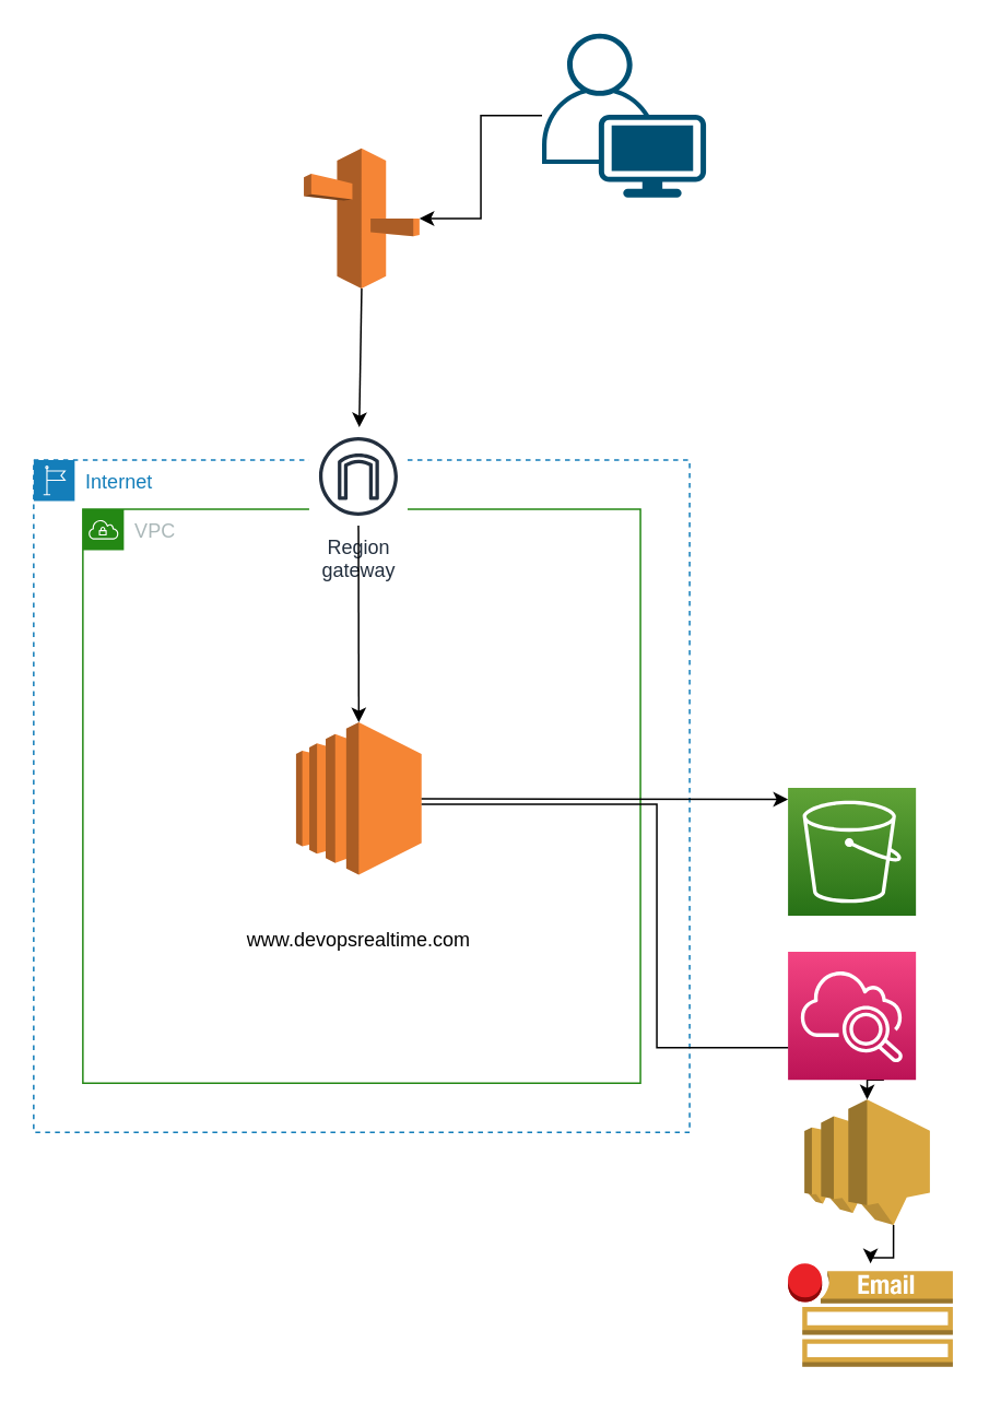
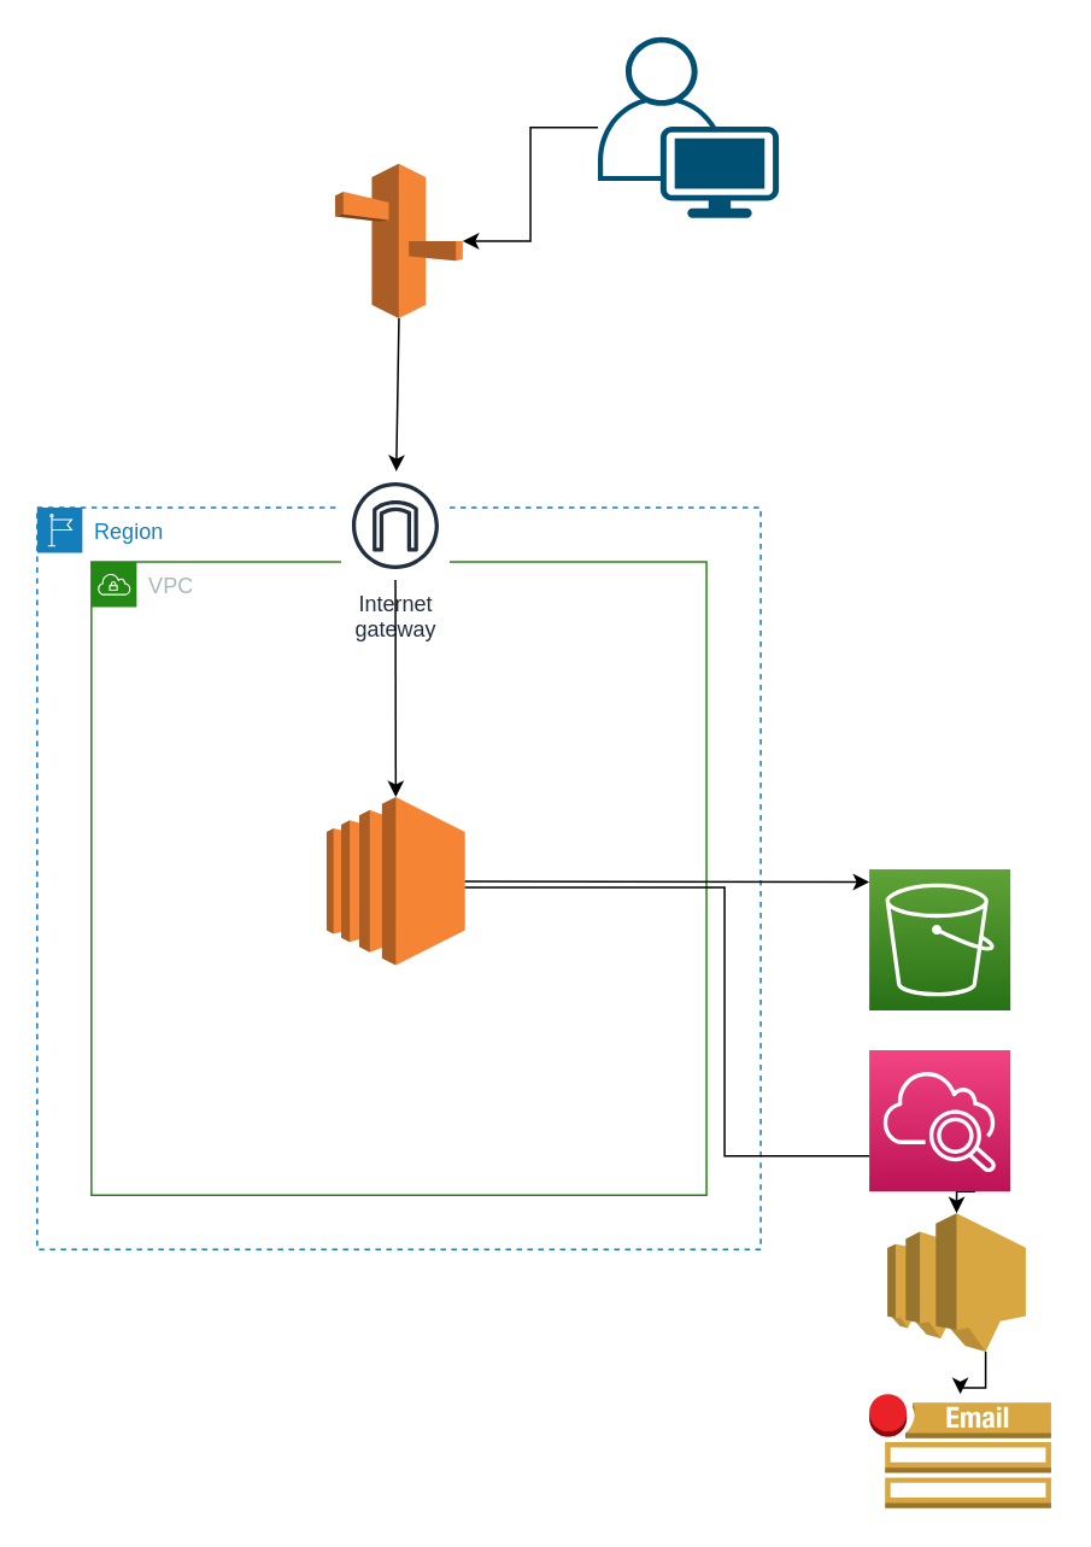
  <mxCell id="0" />
  <mxCell id="1" parent="0" />
- <mxCell id="2" value="Internet" style="points=[[0,0],[0.25,0],[0.5,0],[0.75,0],[1,0],[1,0.25],[1,0.5],[1,0.75],[1,1],[0.75,1],[0.5,1],[0.25,1],[0,1],[0,0.75],[0,0.5],[0,0.25]];outlineConnect=0;gradientColor=none;html=1;whiteSpace=wrap;fontSize=12;fontStyle=0;container=1;pointerEvents=0;collapsible=0;recursiveResize=0;shape=mxgraph.aws4.group;grIcon=mxgraph.aws4.group_region;strokeColor=#147EBA;fillColor=none;verticalAlign=top;align=left;spacingLeft=30;fontColor=#147EBA;dashed=1;" vertex="1" parent="1"><mxGeometry x="20" y="280" width="400" height="410" as="geometry" /></mxCell>
+ <mxCell id="2" value="Region" style="points=[[0,0],[0.25,0],[0.5,0],[0.75,0],[1,0],[1,0.25],[1,0.5],[1,0.75],[1,1],[0.75,1],[0.5,1],[0.25,1],[0,1],[0,0.75],[0,0.5],[0,0.25]];outlineConnect=0;gradientColor=none;html=1;whiteSpace=wrap;fontSize=12;fontStyle=0;container=1;pointerEvents=0;collapsible=0;recursiveResize=0;shape=mxgraph.aws4.group;grIcon=mxgraph.aws4.group_region;strokeColor=#147EBA;fillColor=none;verticalAlign=top;align=left;spacingLeft=30;fontColor=#147EBA;dashed=1;" vertex="1" parent="1"><mxGeometry x="20" y="280" width="400" height="410" as="geometry" /></mxCell>
  <mxCell id="3" value="VPC" style="points=[[0,0],[0.25,0],[0.5,0],[0.75,0],[1,0],[1,0.25],[1,0.5],[1,0.75],[1,1],[0.75,1],[0.5,1],[0.25,1],[0,1],[0,0.75],[0,0.5],[0,0.25]];outlineConnect=0;gradientColor=none;html=1;whiteSpace=wrap;fontSize=12;fontStyle=0;container=1;pointerEvents=0;collapsible=0;recursiveResize=0;shape=mxgraph.aws4.group;grIcon=mxgraph.aws4.group_vpc;strokeColor=#248814;fillColor=none;verticalAlign=top;align=left;spacingLeft=30;fontColor=#AAB7B8;dashed=0;" vertex="1" parent="1"><mxGeometry x="50" y="310" width="340" height="350" as="geometry" /></mxCell>
- <mxCell id="4" value="www.devopsrealtime.com&lt;br&gt;" style="text;html=1;align=center;verticalAlign=middle;resizable=0;points=[];autosize=1;strokeColor=none;fillColor=none;" vertex="1" parent="3"><mxGeometry x="88" y="248" width="160" height="30" as="geometry" /></mxCell>
  <mxCell id="5" value="" style="outlineConnect=0;dashed=0;verticalLabelPosition=bottom;verticalAlign=top;align=center;html=1;shape=mxgraph.aws3.ec2;fillColor=#F58534;gradientColor=none;" vertex="1" parent="1"><mxGeometry x="180" y="440" width="76.5" height="93" as="geometry" /></mxCell>
- <mxCell id="6" value="Region&#10;gateway" style="sketch=0;outlineConnect=0;fontColor=#232F3E;gradientColor=none;strokeColor=#232F3E;fillColor=#ffffff;dashed=0;verticalLabelPosition=bottom;verticalAlign=top;align=center;html=1;fontSize=12;fontStyle=0;aspect=fixed;shape=mxgraph.aws4.resourceIcon;resIcon=mxgraph.aws4.internet_gateway;" vertex="1" parent="1"><mxGeometry x="188" y="260" width="60" height="60" as="geometry" /></mxCell>
+ <mxCell id="6" value="Internet&#10;gateway" style="sketch=0;outlineConnect=0;fontColor=#232F3E;gradientColor=none;strokeColor=#232F3E;fillColor=#ffffff;dashed=0;verticalLabelPosition=bottom;verticalAlign=top;align=center;html=1;fontSize=12;fontStyle=0;aspect=fixed;shape=mxgraph.aws4.resourceIcon;resIcon=mxgraph.aws4.internet_gateway;" vertex="1" parent="1"><mxGeometry x="188" y="260" width="60" height="60" as="geometry" /></mxCell>
  <mxCell id="7" value="" style="outlineConnect=0;dashed=0;verticalLabelPosition=bottom;verticalAlign=top;align=center;html=1;shape=mxgraph.aws3.route_53;fillColor=#F58536;gradientColor=none;" vertex="1" parent="1"><mxGeometry x="184.75" y="90" width="70.5" height="85.5" as="geometry" /></mxCell>
  <mxCell id="8" value="" style="sketch=0;points=[[0,0,0],[0.25,0,0],[0.5,0,0],[0.75,0,0],[1,0,0],[0,1,0],[0.25,1,0],[0.5,1,0],[0.75,1,0],[1,1,0],[0,0.25,0],[0,0.5,0],[0,0.75,0],[1,0.25,0],[1,0.5,0],[1,0.75,0]];outlineConnect=0;fontColor=#232F3E;gradientColor=#60A337;gradientDirection=north;fillColor=#277116;strokeColor=#ffffff;dashed=0;verticalLabelPosition=bottom;verticalAlign=top;align=center;html=1;fontSize=12;fontStyle=0;aspect=fixed;shape=mxgraph.aws4.resourceIcon;resIcon=mxgraph.aws4.s3;" vertex="1" parent="1"><mxGeometry x="480" y="480" width="78" height="78" as="geometry" /></mxCell>
  <mxCell id="9" style="edgeStyle=orthogonalEdgeStyle;rounded=0;orthogonalLoop=1;jettySize=auto;html=1;exitX=0.75;exitY=1;exitDx=0;exitDy=0;exitPerimeter=0;entryX=0.5;entryY=0;entryDx=0;entryDy=0;entryPerimeter=0;" edge="1" parent="1" source="10" target="12"><mxGeometry relative="1" as="geometry" /></mxCell>
  <mxCell id="10" value="" style="sketch=0;points=[[0,0,0],[0.25,0,0],[0.5,0,0],[0.75,0,0],[1,0,0],[0,1,0],[0.25,1,0],[0.5,1,0],[0.75,1,0],[1,1,0],[0,0.25,0],[0,0.5,0],[0,0.75,0],[1,0.25,0],[1,0.5,0],[1,0.75,0]];points=[[0,0,0],[0.25,0,0],[0.5,0,0],[0.75,0,0],[1,0,0],[0,1,0],[0.25,1,0],[0.5,1,0],[0.75,1,0],[1,1,0],[0,0.25,0],[0,0.5,0],[0,0.75,0],[1,0.25,0],[1,0.5,0],[1,0.75,0]];outlineConnect=0;fontColor=#232F3E;gradientColor=#F34482;gradientDirection=north;fillColor=#BC1356;strokeColor=#ffffff;dashed=0;verticalLabelPosition=bottom;verticalAlign=top;align=center;html=1;fontSize=12;fontStyle=0;aspect=fixed;shape=mxgraph.aws4.resourceIcon;resIcon=mxgraph.aws4.cloudwatch_2;" vertex="1" parent="1"><mxGeometry x="480" y="580" width="78" height="78" as="geometry" /></mxCell>
  <mxCell id="11" style="edgeStyle=orthogonalEdgeStyle;rounded=0;orthogonalLoop=1;jettySize=auto;html=1;exitX=0.71;exitY=1;exitDx=0;exitDy=0;exitPerimeter=0;" edge="1" parent="1" source="12" target="13"><mxGeometry relative="1" as="geometry" /></mxCell>
  <mxCell id="12" value="" style="outlineConnect=0;dashed=0;verticalLabelPosition=bottom;verticalAlign=top;align=center;html=1;shape=mxgraph.aws3.sns;fillColor=#D9A741;gradientColor=none;" vertex="1" parent="1"><mxGeometry x="490" y="670" width="76.5" height="76.5" as="geometry" /></mxCell>
  <mxCell id="13" value="" style="outlineConnect=0;dashed=0;verticalLabelPosition=bottom;verticalAlign=top;align=center;html=1;shape=mxgraph.aws3.email_notification;fillColor=#D9A741;gradientColor=none;" vertex="1" parent="1"><mxGeometry x="480" y="770" width="100.5" height="63" as="geometry" /></mxCell>
  <mxCell id="14" value="" style="endArrow=classic;html=1;rounded=0;exitX=0.5;exitY=1;exitDx=0;exitDy=0;exitPerimeter=0;" edge="1" parent="1" source="7" target="6"><mxGeometry width="50" height="50" relative="1" as="geometry"><mxPoint x="190" y="410" as="sourcePoint" /><mxPoint x="270" y="220" as="targetPoint" /></mxGeometry></mxCell>
  <mxCell id="15" value="" style="endArrow=classic;html=1;rounded=0;entryX=0.5;entryY=0;entryDx=0;entryDy=0;entryPerimeter=0;" edge="1" parent="1" source="6" target="5"><mxGeometry width="50" height="50" relative="1" as="geometry"><mxPoint x="190" y="410" as="sourcePoint" /><mxPoint x="240" y="360" as="targetPoint" /></mxGeometry></mxCell>
  <mxCell id="16" value="" style="endArrow=classic;html=1;rounded=0;" edge="1" parent="1" source="5"><mxGeometry width="50" height="50" relative="1" as="geometry"><mxPoint x="190" y="410" as="sourcePoint" /><mxPoint x="480" y="487" as="targetPoint" /></mxGeometry></mxCell>
  <mxCell id="17" value="" style="endArrow=none;html=1;rounded=0;edgeStyle=orthogonalEdgeStyle;entryX=0;entryY=0.75;entryDx=0;entryDy=0;entryPerimeter=0;" edge="1" parent="1" source="5" target="10"><mxGeometry width="50" height="50" relative="1" as="geometry"><mxPoint x="320" y="490" as="sourcePoint" /><mxPoint x="240" y="360" as="targetPoint" /><Array as="points"><mxPoint x="400" y="490" /><mxPoint x="400" y="639" /></Array></mxGeometry></mxCell>
  <mxCell id="18" value="" style="edgeStyle=orthogonalEdgeStyle;rounded=0;orthogonalLoop=1;jettySize=auto;html=1;" edge="1" parent="1" source="19" target="7"><mxGeometry relative="1" as="geometry" /></mxCell>
  <mxCell id="19" value="" style="points=[[0.35,0,0],[0.98,0.51,0],[1,0.71,0],[0.67,1,0],[0,0.795,0],[0,0.65,0]];verticalLabelPosition=bottom;sketch=0;html=1;verticalAlign=top;aspect=fixed;align=center;pointerEvents=1;shape=mxgraph.cisco19.user;fillColor=#005073;strokeColor=none;" vertex="1" parent="1"><mxGeometry x="330" y="20" width="100" height="100" as="geometry" /></mxCell>
